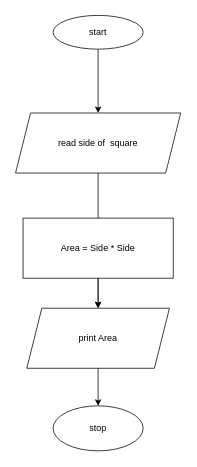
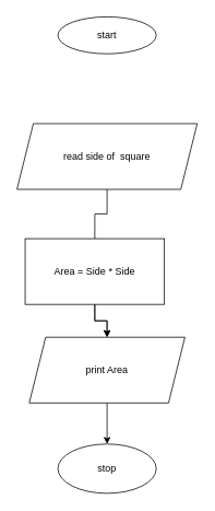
  <mxCell id="0" />
  <mxCell id="1" parent="0" />
- <mxCell id="2" style="edgeStyle=orthogonalEdgeStyle;rounded=0;orthogonalLoop=1;jettySize=auto;html=1;entryX=0.5;entryY=0;entryDx=0;entryDy=0;" edge="1" parent="1" source="3" target="5"><mxGeometry relative="1" as="geometry" /></mxCell>
  <mxCell id="3" value="start" style="ellipse;whiteSpace=wrap;html=1;" vertex="1" parent="1"><mxGeometry x="70" y="20" width="120" height="45" as="geometry" /></mxCell>
  <mxCell id="4" style="edgeStyle=orthogonalEdgeStyle;rounded=0;orthogonalLoop=1;jettySize=auto;html=1;entryX=0.5;entryY=0;entryDx=0;entryDy=0;endArrow=none;" edge="1" parent="1" source="5" target="8"><mxGeometry relative="1" as="geometry" /></mxCell>
  <mxCell id="5" value="read side of&amp;nbsp; square" style="shape=parallelogram;perimeter=parallelogramPerimeter;whiteSpace=wrap;html=1;fixedSize=1;" vertex="1" parent="1"><mxGeometry x="20" y="150" width="220" height="80" as="geometry" /></mxCell>
  <mxCell id="6" style="edgeStyle=orthogonalEdgeStyle;rounded=0;orthogonalLoop=1;jettySize=auto;html=1;entryX=0.5;entryY=0;entryDx=0;entryDy=0;" edge="1" parent="1" source="8" target="10"><mxGeometry relative="1" as="geometry" /></mxCell>
  <mxCell id="7" value="" style="edgeStyle=orthogonalEdgeStyle;rounded=0;orthogonalLoop=1;jettySize=auto;html=1;" edge="1" parent="1" source="8" target="10"><mxGeometry relative="1" as="geometry" /></mxCell>
- <mxCell id="8" value="Area = Side * Side" style="rounded=0;whiteSpace=wrap;html=1;" vertex="1" parent="1"><mxGeometry x="30" y="290" width="200" height="80" as="geometry" /></mxCell>
+ <mxCell id="8" value="Area = Side * Side" style="rounded=0;whiteSpace=wrap;html=1;" vertex="1" parent="1"><mxGeometry x="30" y="290" width="170" height="80" as="geometry" /></mxCell>
  <mxCell id="9" style="edgeStyle=orthogonalEdgeStyle;rounded=0;orthogonalLoop=1;jettySize=auto;html=1;entryX=0.5;entryY=0;entryDx=0;entryDy=0;" edge="1" parent="1" source="10" target="11"><mxGeometry relative="1" as="geometry" /></mxCell>
  <mxCell id="10" value="print Area" style="shape=parallelogram;perimeter=parallelogramPerimeter;whiteSpace=wrap;html=1;fixedSize=1;" vertex="1" parent="1"><mxGeometry x="35" y="410" width="190" height="80" as="geometry" /></mxCell>
  <mxCell id="11" value="stop" style="ellipse;whiteSpace=wrap;html=1;" vertex="1" parent="1"><mxGeometry x="70" y="540" width="120" height="60" as="geometry" /></mxCell>
